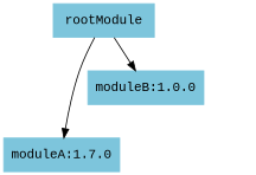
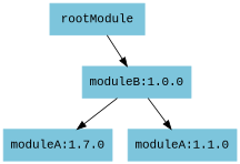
  digraph {
    fontname="Liberation Mono"
    node [color="#7dc5dc" fontname="Liberation Mono" shape=box style=filled]
    edge [fontname="Liberation Mono"]
    rootModule [width=1.5]
    n2 [label="moduleA:1.7.0" width=1.5]
    "moduleB:1.0.0" [width=1.5]
-   rootModule -> n2
+   "moduleA:1.1.0" [width=1.5]
+   "moduleB:1.0.0" -> n2
    rootModule -> "moduleB:1.0.0"
+   "moduleB:1.0.0" -> "moduleA:1.1.0"
  }
